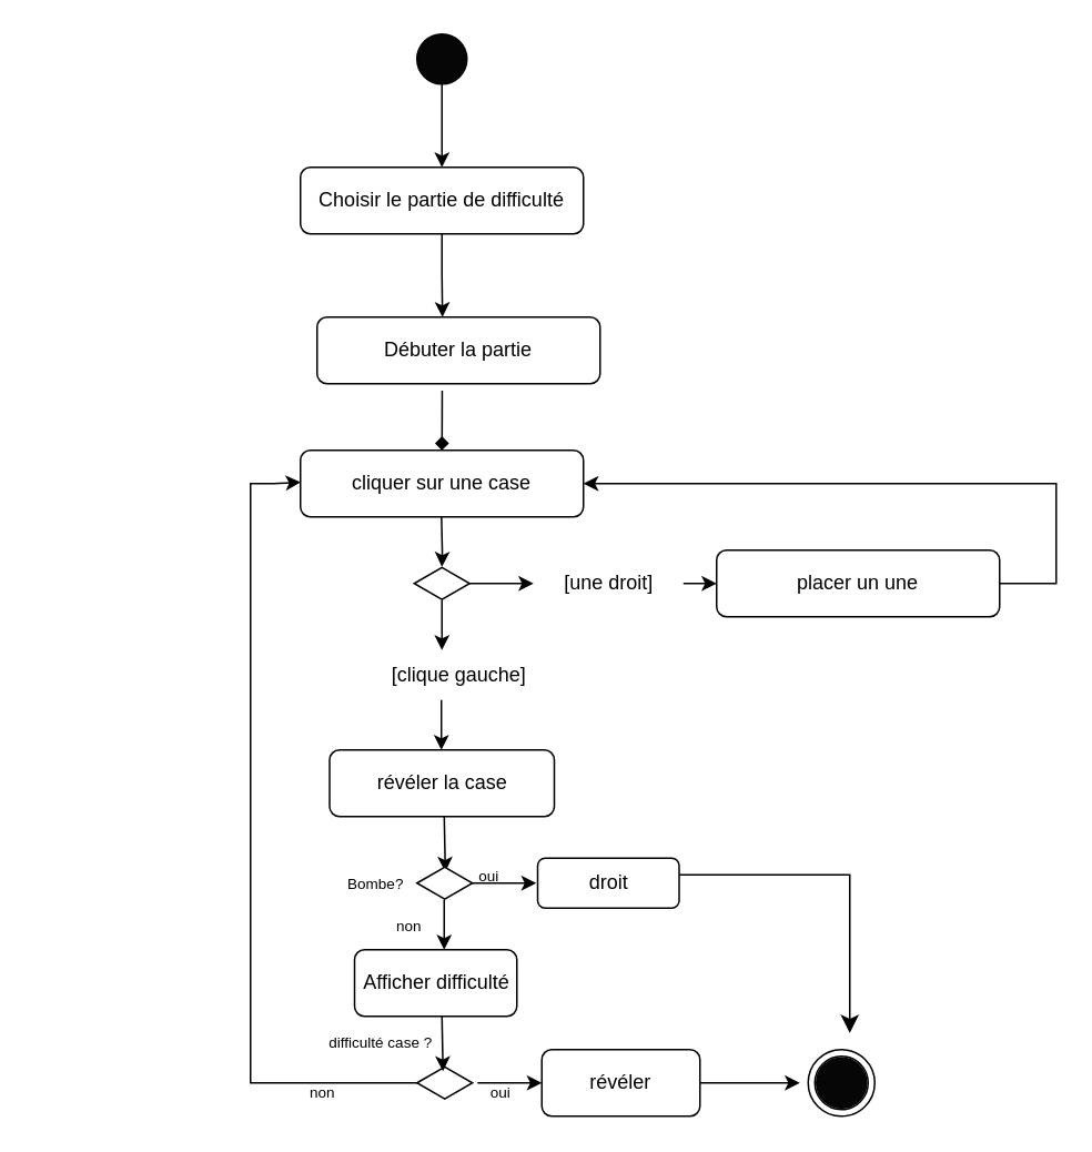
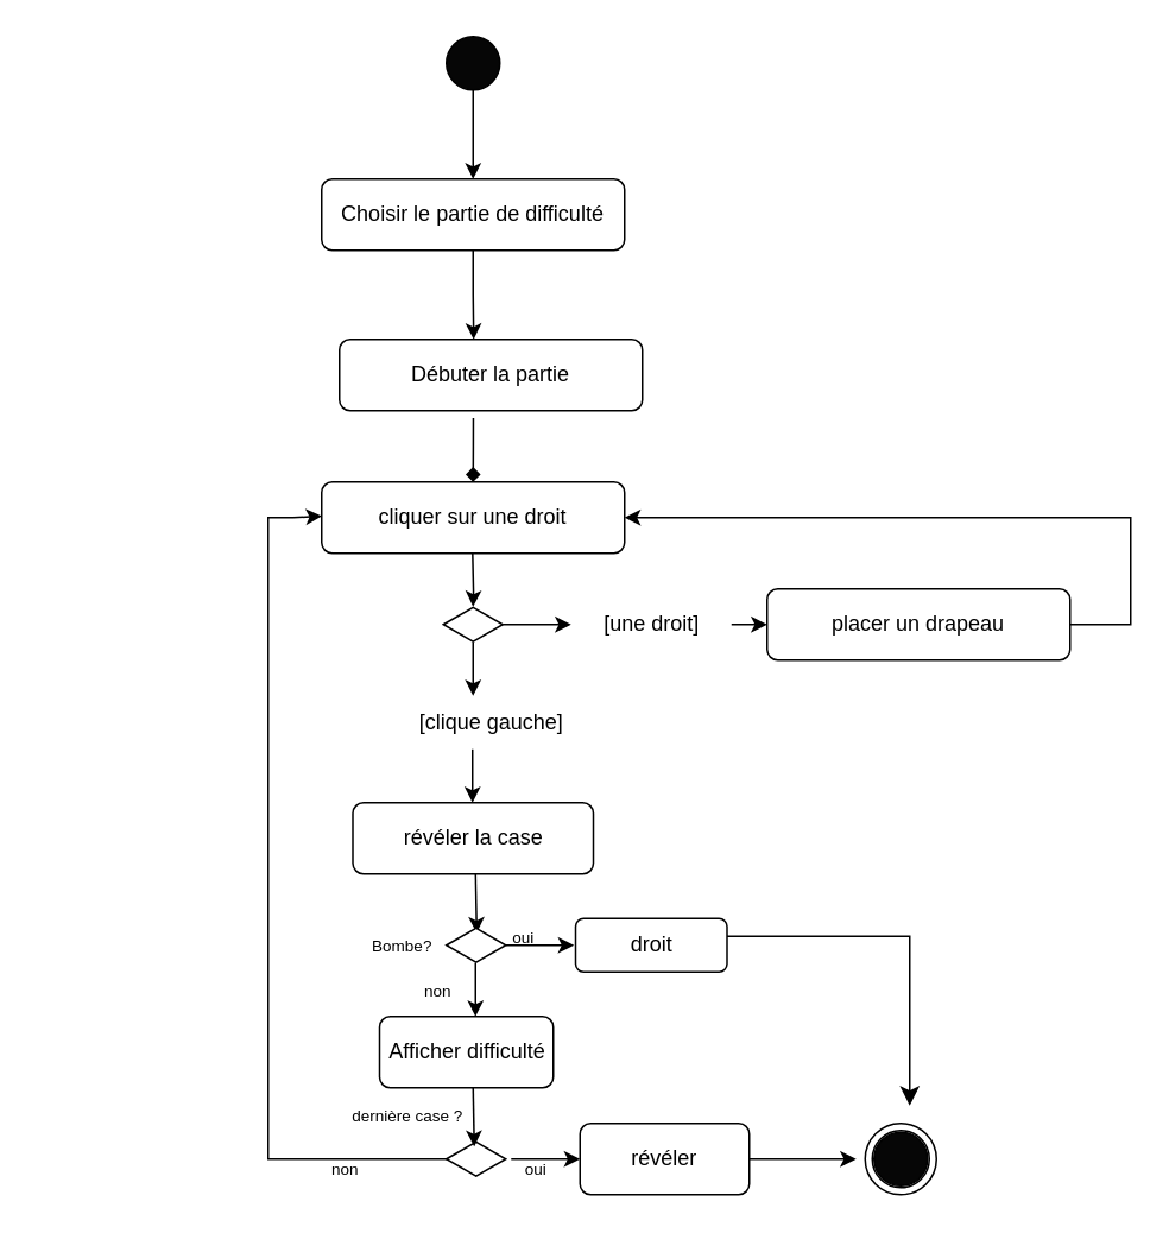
  <mxCell id="0" />
  <mxCell id="1" parent="0" />
  <mxCell id="2" value="" style="ellipse;whiteSpace=wrap;html=1;aspect=fixed;fillColor=#060606;" parent="1" vertex="1"><mxGeometry x="250" y="20" width="30" height="30" as="geometry" /></mxCell>
  <mxCell id="3" style="edgeStyle=orthogonalEdgeStyle;rounded=0;orthogonalLoop=1;jettySize=auto;html=1;" parent="1" source="2" edge="1"><mxGeometry relative="1" as="geometry"><mxPoint x="265" y="100" as="targetPoint" /></mxGeometry></mxCell>
  <mxCell id="4" value="Choisir le partie de difficulté" style="rounded=1;whiteSpace=wrap;html=1;" parent="1" vertex="1"><mxGeometry x="180" y="100" width="170" height="40" as="geometry" /></mxCell>
  <mxCell id="5" value="" style="edgeStyle=orthogonalEdgeStyle;rounded=0;orthogonalLoop=1;jettySize=auto;html=1;exitX=0.442;exitY=1.105;exitDx=0;exitDy=0;exitPerimeter=0;endArrow=diamond;" parent="1" source="8" target="6" edge="1"><mxGeometry relative="1" as="geometry"><mxPoint x="265" y="140" as="sourcePoint" /><mxPoint x="265" y="180" as="targetPoint" /></mxGeometry></mxCell>
- <mxCell id="6" value="cliquer sur une case" style="rounded=1;whiteSpace=wrap;html=1;" parent="1" vertex="1"><mxGeometry x="180" y="270" width="170" height="40" as="geometry" /></mxCell>
+ <mxCell id="6" value="cliquer sur une droit" style="rounded=1;whiteSpace=wrap;html=1;" parent="1" vertex="1"><mxGeometry x="180" y="270" width="170" height="40" as="geometry" /></mxCell>
  <mxCell id="7" value="" style="edgeStyle=orthogonalEdgeStyle;rounded=0;orthogonalLoop=1;jettySize=auto;html=1;exitX=0.5;exitY=1;exitDx=0;exitDy=0;" parent="1" source="4" edge="1"><mxGeometry relative="1" as="geometry"><mxPoint x="264.67" y="139.4" as="sourcePoint" /><mxPoint x="265.32" y="190" as="targetPoint" /></mxGeometry></mxCell>
  <mxCell id="8" value="Débuter la partie" style="rounded=1;whiteSpace=wrap;html=1;" parent="1" vertex="1"><mxGeometry x="190" y="190" width="170" height="40" as="geometry" /></mxCell>
  <mxCell id="9" value="" style="edgeStyle=orthogonalEdgeStyle;rounded=0;orthogonalLoop=1;jettySize=auto;html=1;exitX=0.442;exitY=1.105;exitDx=0;exitDy=0;exitPerimeter=0;" parent="1" target="12" edge="1"><mxGeometry relative="1" as="geometry"><mxPoint x="264.71" y="310" as="sourcePoint" /><mxPoint x="264.71" y="346" as="targetPoint" /></mxGeometry></mxCell>
  <mxCell id="10" style="edgeStyle=orthogonalEdgeStyle;rounded=0;orthogonalLoop=1;jettySize=auto;html=1;" parent="1" source="12" edge="1"><mxGeometry relative="1" as="geometry"><mxPoint x="320" y="350" as="targetPoint" /></mxGeometry></mxCell>
  <mxCell id="11" style="edgeStyle=orthogonalEdgeStyle;rounded=0;orthogonalLoop=1;jettySize=auto;html=1;" parent="1" source="12" edge="1"><mxGeometry relative="1" as="geometry"><mxPoint x="265.005" y="390" as="targetPoint" /></mxGeometry></mxCell>
  <mxCell id="12" value="" style="html=1;whiteSpace=wrap;aspect=fixed;shape=isoRectangle;" parent="1" vertex="1"><mxGeometry x="248.34" y="340" width="33.33" height="20" as="geometry" /></mxCell>
  <mxCell id="13" style="edgeStyle=orthogonalEdgeStyle;rounded=0;orthogonalLoop=1;jettySize=auto;html=1;" parent="1" source="14" edge="1"><mxGeometry relative="1" as="geometry"><mxPoint x="430" y="350" as="targetPoint" /></mxGeometry></mxCell>
  <mxCell id="14" value="[une droit]" style="text;html=1;align=center;verticalAlign=middle;resizable=0;points=[];autosize=1;strokeColor=none;fillColor=none;" parent="1" vertex="1"><mxGeometry x="320" y="335" width="90" height="30" as="geometry" /></mxCell>
- <mxCell id="15" value="placer un une" style="rounded=1;whiteSpace=wrap;html=1;" parent="1" vertex="1"><mxGeometry x="430" y="330" width="170" height="40" as="geometry" /></mxCell>
+ <mxCell id="15" value="placer un drapeau" style="rounded=1;whiteSpace=wrap;html=1;" parent="1" vertex="1"><mxGeometry x="430" y="330" width="170" height="40" as="geometry" /></mxCell>
  <mxCell id="16" value="[clique gauche]" style="text;html=1;align=center;verticalAlign=middle;resizable=0;points=[];autosize=1;strokeColor=none;fillColor=none;rotation=0;" parent="1" vertex="1"><mxGeometry x="225" y="390" width="100" height="30" as="geometry" /></mxCell>
  <mxCell id="17" style="edgeStyle=orthogonalEdgeStyle;rounded=0;orthogonalLoop=1;jettySize=auto;html=1;" parent="1" edge="1"><mxGeometry relative="1" as="geometry"><mxPoint x="264.665" y="450" as="targetPoint" /><mxPoint x="264.66" y="420" as="sourcePoint" /></mxGeometry></mxCell>
  <mxCell id="18" value="droit" style="rounded=1;whiteSpace=wrap;html=1;" parent="1" vertex="1"><mxGeometry x="322.5" y="515" width="85" height="30" as="geometry" /></mxCell>
  <mxCell id="19" value="" style="shape=partialRectangle;whiteSpace=wrap;html=1;bottom=0;right=0;fillColor=none;rotation=-180;" parent="1" vertex="1"><mxGeometry x="600" y="290" width="34" height="60" as="geometry" /></mxCell>
  <mxCell id="20" value="" style="endArrow=classic;html=1;rounded=0;exitX=0;exitY=1;exitDx=0;exitDy=0;entryX=1;entryY=0.5;entryDx=0;entryDy=0;" parent="1" source="19" target="6" edge="1"><mxGeometry width="50" height="50" relative="1" as="geometry"><mxPoint x="380" y="290" as="sourcePoint" /><mxPoint x="430" y="240" as="targetPoint" /></mxGeometry></mxCell>
  <mxCell id="21" value="" style="edgeStyle=orthogonalEdgeStyle;rounded=0;orthogonalLoop=1;jettySize=auto;html=1;exitX=0.442;exitY=1.105;exitDx=0;exitDy=0;exitPerimeter=0;entryX=0.511;entryY=0.158;entryDx=0;entryDy=0;entryPerimeter=0;" parent="1" target="23" edge="1"><mxGeometry relative="1" as="geometry"><mxPoint x="266.37" y="490" as="sourcePoint" /><mxPoint x="266.37" y="526" as="targetPoint" /></mxGeometry></mxCell>
  <mxCell id="22" style="edgeStyle=orthogonalEdgeStyle;rounded=0;orthogonalLoop=1;jettySize=auto;html=1;" parent="1" source="23" edge="1"><mxGeometry relative="1" as="geometry"><mxPoint x="321.66" y="530" as="targetPoint" /></mxGeometry></mxCell>
  <mxCell id="23" value="" style="html=1;whiteSpace=wrap;aspect=fixed;shape=isoRectangle;" parent="1" vertex="1"><mxGeometry x="250" y="520" width="33.33" height="20" as="geometry" /></mxCell>
  <mxCell id="24" style="edgeStyle=orthogonalEdgeStyle;rounded=0;orthogonalLoop=1;jettySize=auto;html=1;" parent="1" edge="1"><mxGeometry relative="1" as="geometry"><mxPoint x="266.345" y="570" as="targetPoint" /><mxPoint x="266.34" y="540" as="sourcePoint" /></mxGeometry></mxCell>
  <mxCell id="25" value="&lt;font style=&quot;font-size: 9px;&quot;&gt;Bombe?&lt;/font&gt;" style="text;html=1;align=center;verticalAlign=middle;resizable=0;points=[];autosize=1;strokeColor=none;fillColor=none;" parent="1" vertex="1"><mxGeometry x="195" y="515" width="60" height="30" as="geometry" /></mxCell>
  <mxCell id="26" value="&lt;font style=&quot;font-size: 9px;&quot;&gt;oui&lt;/font&gt;" style="text;html=1;align=center;verticalAlign=middle;resizable=0;points=[];autosize=1;strokeColor=none;fillColor=none;" parent="1" vertex="1"><mxGeometry x="273.33" y="510" width="40" height="30" as="geometry" /></mxCell>
  <mxCell id="27" value="&lt;font style=&quot;font-size: 9px;&quot;&gt;non&lt;/font&gt;" style="text;html=1;align=center;verticalAlign=middle;resizable=0;points=[];autosize=1;strokeColor=none;fillColor=none;" parent="1" vertex="1"><mxGeometry x="225" y="540" width="40" height="30" as="geometry" /></mxCell>
  <mxCell id="28" value="révéler la case" style="rounded=1;whiteSpace=wrap;html=1;" parent="1" vertex="1"><mxGeometry x="197.5" y="450" width="135" height="40" as="geometry" /></mxCell>
  <mxCell id="29" value="révéler" style="rounded=1;whiteSpace=wrap;html=1;" parent="1" vertex="1"><mxGeometry x="325" y="630" width="95" height="40" as="geometry" /></mxCell>
  <mxCell id="30" value="" style="html=1;whiteSpace=wrap;aspect=fixed;shape=isoRectangle;" parent="1" vertex="1"><mxGeometry x="250" y="640" width="33.33" height="20" as="geometry" /></mxCell>
  <mxCell id="31" value="" style="edgeStyle=orthogonalEdgeStyle;rounded=0;orthogonalLoop=1;jettySize=auto;html=1;exitX=0.442;exitY=1.105;exitDx=0;exitDy=0;exitPerimeter=0;entryX=0.511;entryY=0.158;entryDx=0;entryDy=0;entryPerimeter=0;" parent="1" edge="1"><mxGeometry relative="1" as="geometry"><mxPoint x="265" y="610" as="sourcePoint" /><mxPoint x="265.63" y="643" as="targetPoint" /></mxGeometry></mxCell>
  <mxCell id="32" style="edgeStyle=orthogonalEdgeStyle;rounded=0;orthogonalLoop=1;jettySize=auto;html=1;" parent="1" edge="1"><mxGeometry relative="1" as="geometry"><mxPoint x="325" y="650" as="targetPoint" /><mxPoint x="286.34" y="650" as="sourcePoint" /></mxGeometry></mxCell>
  <mxCell id="33" value="Afficher difficulté" style="rounded=1;whiteSpace=wrap;html=1;" parent="1" vertex="1"><mxGeometry x="212.5" y="570" width="97.5" height="40" as="geometry" /></mxCell>
- <mxCell id="34" value="&lt;font style=&quot;font-size: 9px;&quot;&gt;difficulté case ?&lt;/font&gt;" style="text;html=1;align=center;verticalAlign=middle;resizable=0;points=[];autosize=1;strokeColor=none;fillColor=none;" parent="1" vertex="1"><mxGeometry x="183.33" y="610" width="90" height="30" as="geometry" /></mxCell>
+ <mxCell id="34" value="&lt;font style=&quot;font-size: 9px;&quot;&gt;dernière case ?&lt;/font&gt;" style="text;html=1;align=center;verticalAlign=middle;resizable=0;points=[];autosize=1;strokeColor=none;fillColor=none;" parent="1" vertex="1"><mxGeometry x="183.33" y="610" width="90" height="30" as="geometry" /></mxCell>
  <mxCell id="35" value="&lt;font style=&quot;font-size: 9px;&quot;&gt;non&lt;/font&gt;" style="text;html=1;align=center;verticalAlign=middle;resizable=0;points=[];autosize=1;strokeColor=none;fillColor=none;" parent="1" vertex="1"><mxGeometry x="172.5" y="640" width="40" height="30" as="geometry" /></mxCell>
  <mxCell id="36" value="&lt;font style=&quot;font-size: 9px;&quot;&gt;oui&lt;/font&gt;" style="text;html=1;align=center;verticalAlign=middle;resizable=0;points=[];autosize=1;strokeColor=none;fillColor=none;" parent="1" vertex="1"><mxGeometry x="280" y="640" width="40" height="30" as="geometry" /></mxCell>
  <mxCell id="37" value="" style="shape=partialRectangle;whiteSpace=wrap;html=1;bottom=0;right=0;fillColor=none;rotation=-90;" parent="1" vertex="1"><mxGeometry x="20" y="420" width="360" height="100" as="geometry" /></mxCell>
  <mxCell id="38" style="edgeStyle=orthogonalEdgeStyle;rounded=0;orthogonalLoop=1;jettySize=auto;html=1;entryX=0.001;entryY=0.481;entryDx=0;entryDy=0;entryPerimeter=0;" parent="1" target="6" edge="1"><mxGeometry relative="1" as="geometry"><mxPoint x="190" y="290" as="targetPoint" /><mxPoint x="150" y="290" as="sourcePoint" /><Array as="points"><mxPoint x="164" y="290" /></Array></mxGeometry></mxCell>
  <mxCell id="39" value="" style="edgeStyle=segmentEdgeStyle;endArrow=classic;html=1;curved=0;rounded=0;endSize=8;startSize=8;" parent="1" edge="1"><mxGeometry width="50" height="50" relative="1" as="geometry"><mxPoint x="407.5" y="525" as="sourcePoint" /><mxPoint x="510" y="620" as="targetPoint" /></mxGeometry></mxCell>
  <mxCell id="40" value="" style="endArrow=classic;html=1;rounded=0;" parent="1" edge="1"><mxGeometry width="50" height="50" relative="1" as="geometry"><mxPoint x="420" y="650" as="sourcePoint" /><mxPoint x="480" y="650" as="targetPoint" /></mxGeometry></mxCell>
  <mxCell id="41" value="" style="ellipse;whiteSpace=wrap;html=1;aspect=fixed;fillColor=#060606;" parent="1" vertex="1"><mxGeometry x="490" y="635" width="30" height="30" as="geometry" /></mxCell>
  <mxCell id="42" value="" style="ellipse;shape=doubleEllipse;whiteSpace=wrap;html=1;aspect=fixed;fillColor=none;" parent="1" vertex="1"><mxGeometry x="485" y="630" width="40" height="40" as="geometry" /></mxCell>
